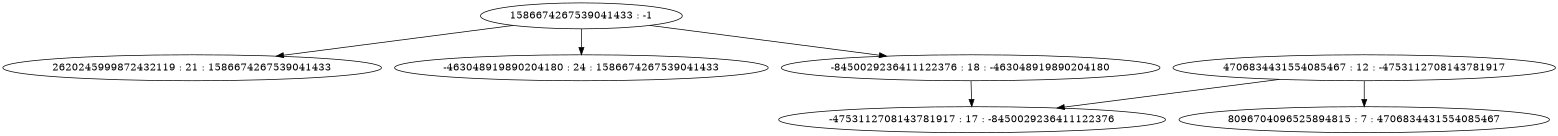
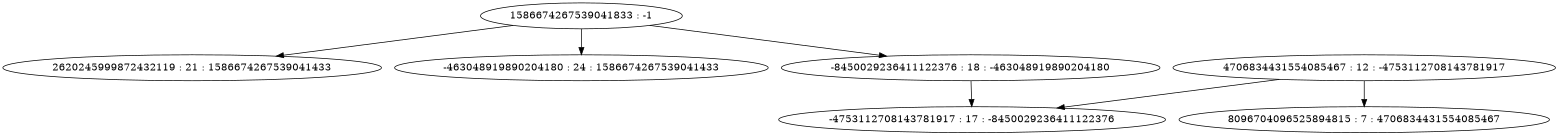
  digraph {
-   n1 [label="1586674267539041433 : -1"]
+   n1 [label="1586674267539041833 : -1"]
    n2 [label="2620245999872432119 : 21 : 1586674267539041433\n"]
    n3 [label="-463048919890204180 : 24 : 1586674267539041433\n"]
    n4 [label="-8450029236411122376 : 18 : -463048919890204180\n"]
    n5 [label="-4753112708143781917 : 17 : -8450029236411122376\n"]
    n6 [label="4706834431554085467 : 12 : -4753112708143781917\n"]
    n7 [label="8096704096525894815 : 7 : 4706834431554085467\n"]
    n1 -> n2
    n1 -> n3
    n1 -> n4
    n4 -> n5
    n6 -> n5
    n6 -> n7
  }
